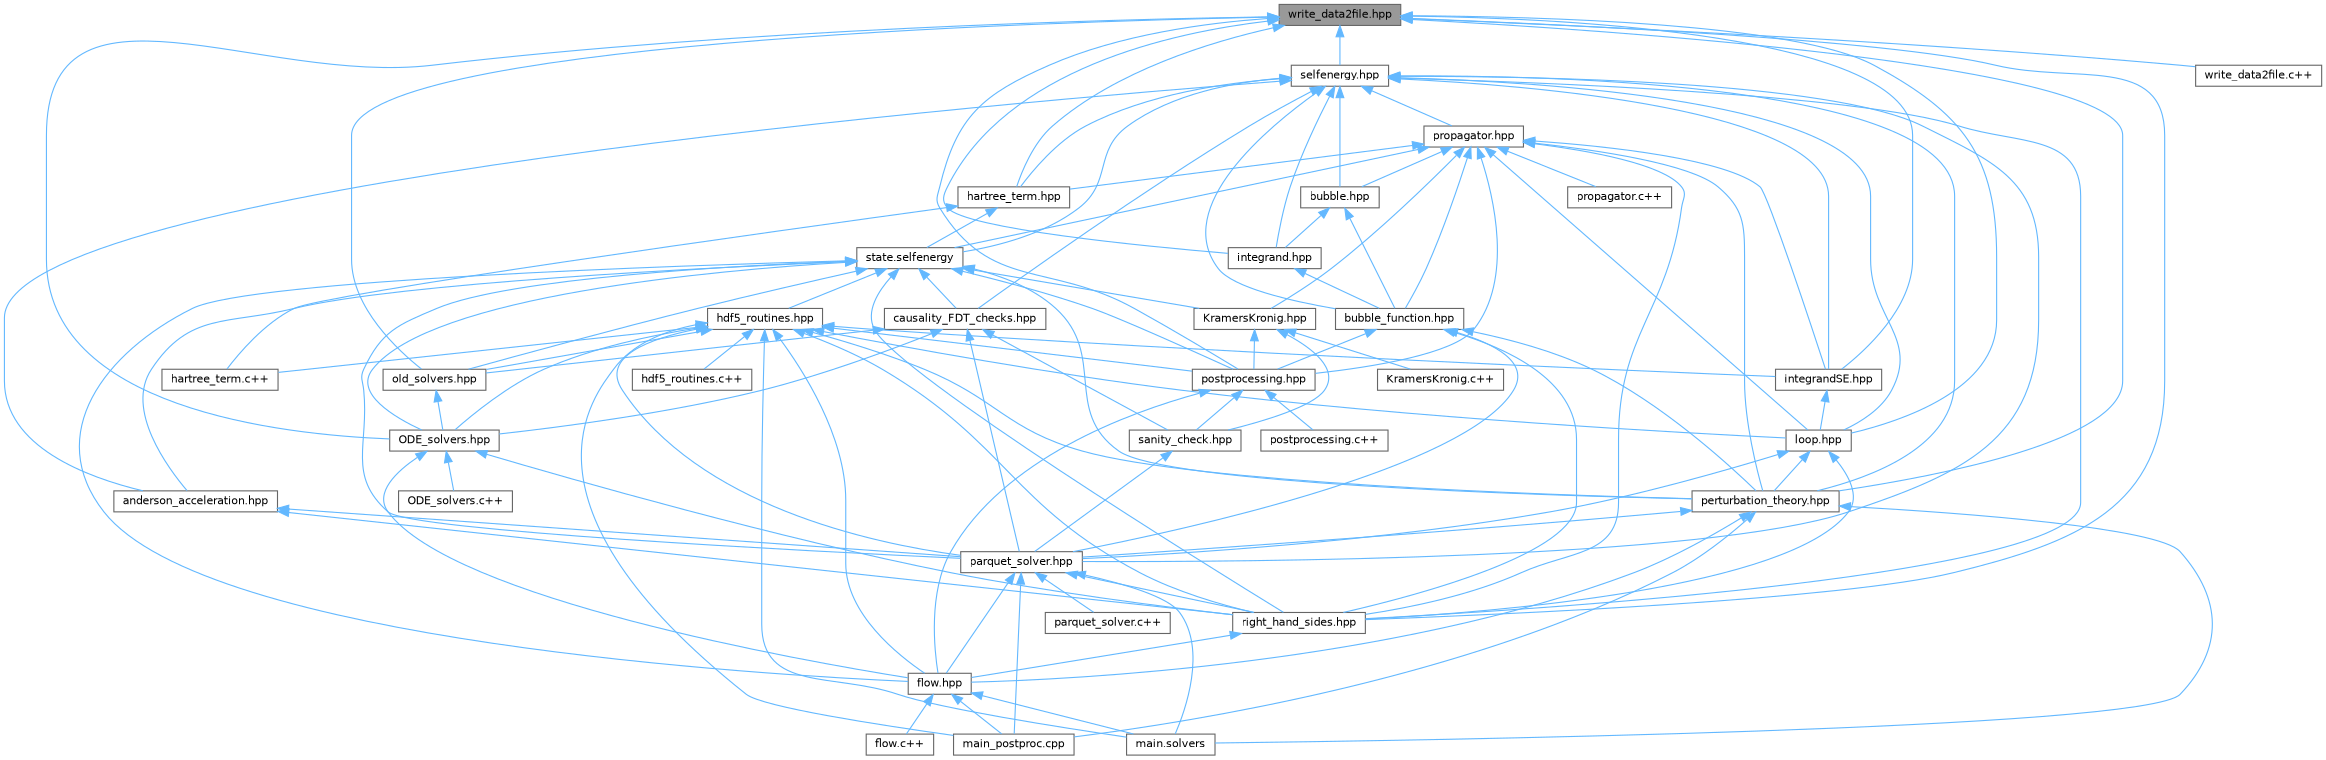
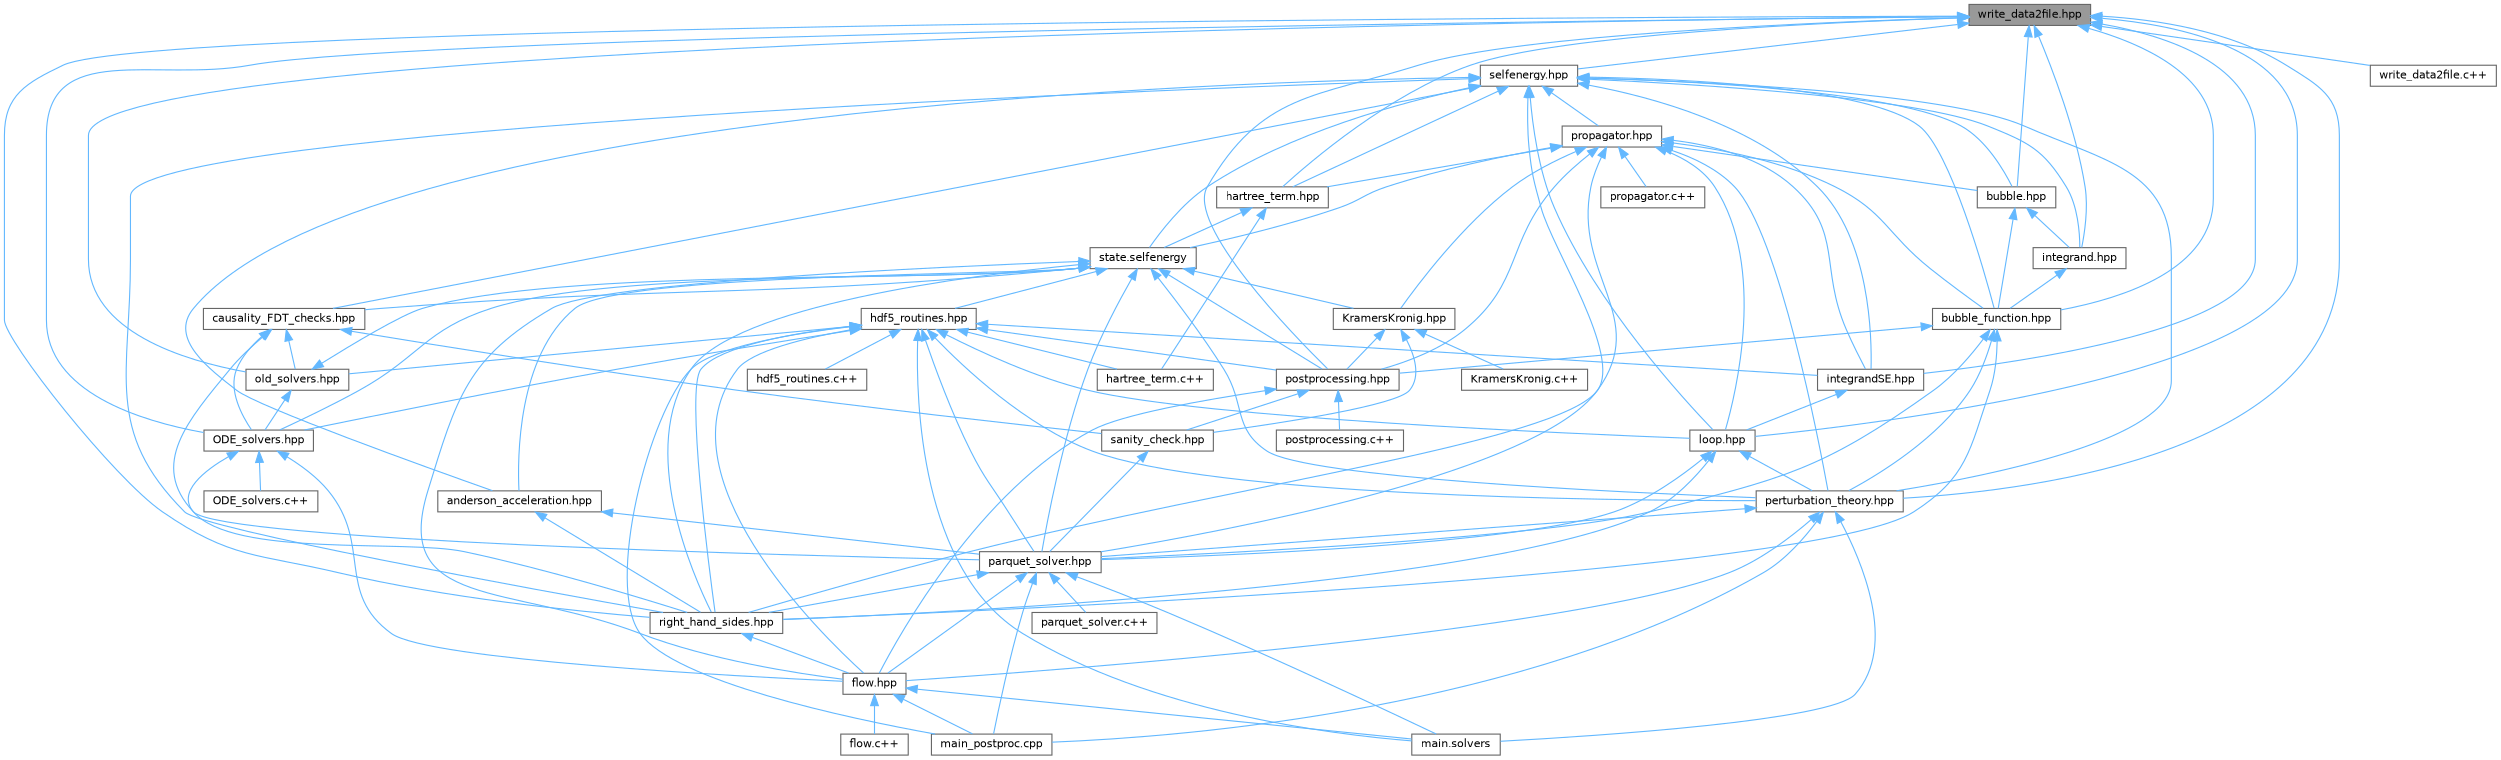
  digraph {
    node [color=grey40 fillcolor=white fontname=Helvetica fontsize=10 shape=box style=filled]
    edge [color=steelblue1 dir=back fontname=Helvetica fontsize=10 labelfontname=Helvetica labelfontsize=10 style=solid]
    n1 [color=gray40 fillcolor=grey60 fontcolor=black height=0.2 label="write_data2file.hpp" width=0.4]
    n2 [height=0.2 label="ODE_solvers.hpp" width=0.4]
    n3 [height=0.2 label="right_hand_sides.hpp" width=0.4]
    n4 [height=0.2 label="bubble.hpp" width=0.4]
    n5 [height=0.2 label="bubble_function.hpp" width=0.4]
    n6 [height=0.2 label="perturbation_theory.hpp" width=0.4]
    n7 [height=0.2 label="postprocessing.hpp" width=0.4]
    n8 [height=0.2 label="integrand.hpp" width=0.4]
    n9 [height=0.2 label="hartree_term.hpp" width=0.4]
    n10 [height=0.2 label="old_solvers.hpp" width=0.4]
    n11 [height=0.2 label="integrandSE.hpp" width=0.4]
    n12 [height=0.2 label="loop.hpp" width=0.4]
    n13 [height=0.2 label="selfenergy.hpp" width=0.4]
    n14 [height=0.2 label="write_data2file.c++" width=0.4]
    n15 [height=0.2 label="ODE_solvers.c++" width=0.4]
    n16 [height=0.2 label="flow.hpp" width=0.4]
    n17 [height=0.2 label="parquet_solver.hpp" width=0.4]
    n18 [height=0.2 label="main.solvers" width=0.4]
    n19 [height=0.2 label="main_postproc.cpp" width=0.4]
    n20 [height=0.2 label="postprocessing.c++" width=0.4]
    n21 [height=0.2 label="sanity_check.hpp" width=0.4]
    n22 [height=0.2 label="hartree_term.c++" width=0.4]
    n23 [height=0.2 label="state.selfenergy" width=0.4]
    n24 [height=0.2 label="anderson_acceleration.hpp" width=0.4]
    n25 [height=0.2 label="causality_FDT_checks.hpp" width=0.4]
    n26 [height=0.2 label="propagator.hpp" width=0.4]
    n27 [height=0.2 label="flow.c++" width=0.4]
    n28 [height=0.2 label="parquet_solver.c++" width=0.4]
    n29 [height=0.2 label="KramersKronig.hpp" width=0.4]
    n30 [height=0.2 label="hdf5_routines.hpp" width=0.4]
    n31 [height=0.2 label="KramersKronig.c++" width=0.4]
    n32 [height=0.2 label="hdf5_routines.c++" width=0.4]
    n33 [height=0.2 label="propagator.c++" width=0.4]
    n1 -> n2
    n1 -> n3
+   n1 -> n4
+   n1 -> n5
    n1 -> n6
    n1 -> n7
    n1 -> n8
    n1 -> n9
    n1 -> n10
    n1 -> n11
    n1 -> n12
    n1 -> n13
    n1 -> n14
    n2 -> n3
    n2 -> n15
    n2 -> n16
    n3 -> n16
    n4 -> n5
    n4 -> n8
    n5 -> n3
    n5 -> n6
    n5 -> n7
    n5 -> n17
    n6 -> n16
    n6 -> n17
    n6 -> n18
    n6 -> n19
    n7 -> n16
    n7 -> n20
    n7 -> n21
    n8 -> n5
    n9 -> n22
    n9 -> n23
    n10 -> n2
    n11 -> n12
    n12 -> n3
    n12 -> n6
    n12 -> n17
    n13 -> n3
    n13 -> n4
    n13 -> n5
    n13 -> n6
    n13 -> n8
    n13 -> n9
    n13 -> n11
    n13 -> n12
    n13 -> n17
    n13 -> n23
    n13 -> n24
    n13 -> n25
    n13 -> n26
    n16 -> n18
    n16 -> n19
    n16 -> n27
    n17 -> n3
    n17 -> n16
    n17 -> n18
    n17 -> n19
    n17 -> n28
    n21 -> n17
    n23 -> n2
    n23 -> n3
    n23 -> n6
    n23 -> n7
-   n23 -> n10
+   n10 -> n23
    n23 -> n16
    n23 -> n17
    n23 -> n24
    n23 -> n25
    n23 -> n29
    n23 -> n30
    n24 -> n3
    n24 -> n17
    n25 -> n2
    n25 -> n10
    n25 -> n17
    n25 -> n21
    n26 -> n3
    n26 -> n4
    n26 -> n5
    n26 -> n6
    n26 -> n7
    n26 -> n9
    n26 -> n11
    n26 -> n12
    n26 -> n23
    n26 -> n29
    n26 -> n33
    n29 -> n7
    n29 -> n21
    n29 -> n31
    n30 -> n2
    n30 -> n3
    n30 -> n6
    n30 -> n7
    n30 -> n10
    n30 -> n11
    n30 -> n12
    n30 -> n16
    n30 -> n17
    n30 -> n18
    n30 -> n19
    n30 -> n22
    n30 -> n32
  }
